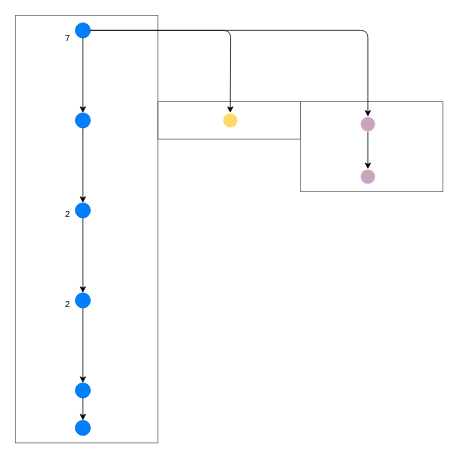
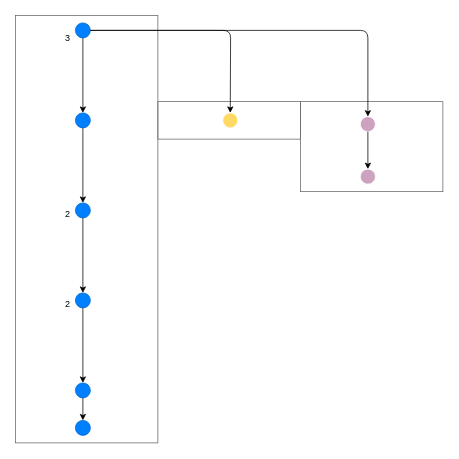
  <mxCell id="0" />
  <mxCell id="1" parent="0" />
  <mxCell id="2" value="" style="rounded=0;whiteSpace=wrap;html=1;strokeColor=#666666;fillColor=none;" vertex="1" parent="1"><mxGeometry x="20" y="20" width="190" height="570" as="geometry" /></mxCell>
  <mxCell id="3" value="" style="ellipse;whiteSpace=wrap;html=1;aspect=fixed;fillColor=#FFD966;strokeColor=#FFFFFF;" vertex="1" parent="1"><mxGeometry x="296.5" y="150" width="20" height="20" as="geometry" /></mxCell>
  <mxCell id="4" value="" style="rounded=0;whiteSpace=wrap;html=1;strokeColor=#666666;fillColor=none;" vertex="1" parent="1"><mxGeometry x="210" y="135" width="190" height="50" as="geometry" /></mxCell>
  <mxCell id="5" value="" style="ellipse;whiteSpace=wrap;html=1;aspect=fixed;fillColor=#CDA2BE;strokeColor=#FFFFFF;" vertex="1" parent="1"><mxGeometry x="480" y="155" width="20" height="20" as="geometry" /></mxCell>
  <mxCell id="6" value="" style="endArrow=classic;html=1;exitX=0.5;exitY=1;exitDx=0;exitDy=0;entryX=0.5;entryY=0;entryDx=0;entryDy=0;" edge="1" parent="1" source="5" target="7"><mxGeometry width="50" height="50" relative="1" as="geometry"><mxPoint x="480" y="275" as="sourcePoint" /><mxPoint x="510" y="225" as="targetPoint" /></mxGeometry></mxCell>
  <mxCell id="7" value="" style="ellipse;whiteSpace=wrap;html=1;aspect=fixed;fillColor=#CDA2BE;strokeColor=#FFFFFF;" vertex="1" parent="1"><mxGeometry x="480" y="225" width="20" height="20" as="geometry" /></mxCell>
  <mxCell id="8" value="" style="rounded=0;whiteSpace=wrap;html=1;strokeColor=#666666;fillColor=none;" vertex="1" parent="1"><mxGeometry x="400" y="135" width="190" height="120" as="geometry" /></mxCell>
- <mxCell id="9" value="&lt;div&gt;7&lt;/div&gt;" style="text;html=1;strokeColor=none;fillColor=none;align=center;verticalAlign=middle;whiteSpace=wrap;rounded=0;" vertex="1" parent="1"><mxGeometry x="80" y="45" width="20" height="10" as="geometry" /></mxCell>
+ <mxCell id="9" value="&lt;div&gt;3&lt;/div&gt;" style="text;html=1;strokeColor=none;fillColor=none;align=center;verticalAlign=middle;whiteSpace=wrap;rounded=0;" vertex="1" parent="1"><mxGeometry x="80" y="45" width="20" height="10" as="geometry" /></mxCell>
  <mxCell id="10" value="&lt;div&gt;2&lt;/div&gt;" style="text;html=1;strokeColor=none;fillColor=none;align=center;verticalAlign=middle;whiteSpace=wrap;rounded=0;" vertex="1" parent="1"><mxGeometry x="80" y="280" width="20" height="10" as="geometry" /></mxCell>
  <mxCell id="11" value="&lt;div&gt;2&lt;/div&gt;" style="text;html=1;strokeColor=none;fillColor=none;align=center;verticalAlign=middle;whiteSpace=wrap;rounded=0;" vertex="1" parent="1"><mxGeometry x="80" y="400" width="20" height="10" as="geometry" /></mxCell>
  <mxCell id="12" value="" style="group" vertex="1" connectable="0" parent="1"><mxGeometry x="100" y="150" width="20" height="120" as="geometry" /></mxCell>
  <mxCell id="13" value="" style="group" vertex="1" connectable="0" parent="12"><mxGeometry width="20" height="120" as="geometry" /></mxCell>
  <mxCell id="14" value="" style="ellipse;whiteSpace=wrap;html=1;aspect=fixed;fillColor=#007FFF;strokeColor=#0066CC;" vertex="1" parent="13"><mxGeometry width="20" height="20" as="geometry" /></mxCell>
  <mxCell id="15" value="" style="endArrow=classic;html=1;exitX=0.5;exitY=1;exitDx=0;exitDy=0;" edge="1" parent="13" source="14"><mxGeometry width="50" height="50" relative="1" as="geometry"><mxPoint y="120" as="sourcePoint" /><mxPoint x="10" y="120" as="targetPoint" /></mxGeometry></mxCell>
  <mxCell id="16" value="" style="group" vertex="1" connectable="0" parent="1"><mxGeometry x="100" y="270" width="20" height="240" as="geometry" /></mxCell>
  <mxCell id="17" value="" style="ellipse;whiteSpace=wrap;html=1;aspect=fixed;fillColor=#007FFF;strokeColor=#0066CC;" vertex="1" parent="16"><mxGeometry width="20" height="20" as="geometry" /></mxCell>
  <mxCell id="18" value="" style="endArrow=classic;html=1;exitX=0.5;exitY=1;exitDx=0;exitDy=0;" edge="1" parent="16" source="17"><mxGeometry width="50" height="50" relative="1" as="geometry"><mxPoint y="120" as="sourcePoint" /><mxPoint x="10" y="120" as="targetPoint" /></mxGeometry></mxCell>
  <mxCell id="19" value="" style="group" vertex="1" connectable="0" parent="16"><mxGeometry y="120" width="20" height="120" as="geometry" /></mxCell>
  <mxCell id="20" value="" style="ellipse;whiteSpace=wrap;html=1;aspect=fixed;fillColor=#007FFF;strokeColor=#0066CC;" vertex="1" parent="19"><mxGeometry width="20" height="20" as="geometry" /></mxCell>
  <mxCell id="21" value="" style="endArrow=classic;html=1;exitX=0.5;exitY=1;exitDx=0;exitDy=0;" edge="1" parent="19" source="20"><mxGeometry width="50" height="50" relative="1" as="geometry"><mxPoint y="120" as="sourcePoint" /><mxPoint x="10" y="120" as="targetPoint" /></mxGeometry></mxCell>
  <mxCell id="22" value="" style="ellipse;whiteSpace=wrap;html=1;aspect=fixed;fillColor=#007FFF;strokeColor=#0066CC;" vertex="1" parent="1"><mxGeometry x="100" y="510" width="20" height="20" as="geometry" /></mxCell>
  <mxCell id="23" value="" style="endArrow=classic;html=1;exitX=0.5;exitY=1;exitDx=0;exitDy=0;" edge="1" parent="1" source="22"><mxGeometry width="50" height="50" relative="1" as="geometry"><mxPoint x="100" y="630" as="sourcePoint" /><mxPoint x="110" y="560" as="targetPoint" /></mxGeometry></mxCell>
  <mxCell id="24" value="" style="ellipse;whiteSpace=wrap;html=1;aspect=fixed;fillColor=#007FFF;strokeColor=#0066CC;" vertex="1" parent="1"><mxGeometry x="100" y="560" width="20" height="20" as="geometry" /></mxCell>
  <mxCell id="25" value="" style="ellipse;whiteSpace=wrap;html=1;aspect=fixed;fillColor=#007FFF;strokeColor=#0066CC;" vertex="1" parent="1"><mxGeometry x="100" y="30" width="20" height="20" as="geometry" /></mxCell>
  <mxCell id="26" value="" style="endArrow=classic;html=1;exitX=0.5;exitY=1;exitDx=0;exitDy=0;" edge="1" parent="1" source="25"><mxGeometry width="50" height="50" relative="1" as="geometry"><mxPoint x="100" y="150" as="sourcePoint" /><mxPoint x="110" y="150" as="targetPoint" /></mxGeometry></mxCell>
  <mxCell id="27" value="" style="endArrow=classic;html=1;exitX=1;exitY=0.5;exitDx=0;exitDy=0;entryX=0.5;entryY=0;entryDx=0;entryDy=0;" edge="1" parent="1" source="25" target="3"><mxGeometry width="50" height="50" relative="1" as="geometry"><mxPoint x="350" y="100" as="sourcePoint" /><mxPoint x="340" y="70" as="targetPoint" /><Array as="points"><mxPoint x="307" y="40" /></Array></mxGeometry></mxCell>
  <mxCell id="28" value="" style="endArrow=classic;html=1;exitX=1;exitY=0.5;exitDx=0;exitDy=0;entryX=0.5;entryY=0;entryDx=0;entryDy=0;" edge="1" parent="1" source="25" target="5"><mxGeometry width="50" height="50" relative="1" as="geometry"><mxPoint x="410" y="100" as="sourcePoint" /><mxPoint x="460" y="50" as="targetPoint" /><Array as="points"><mxPoint x="490" y="40" /></Array></mxGeometry></mxCell>
